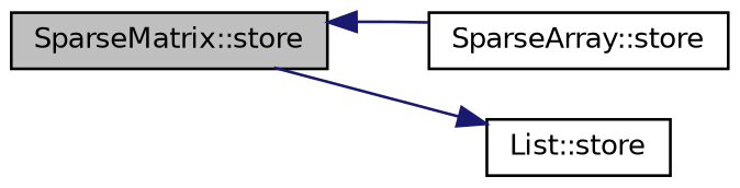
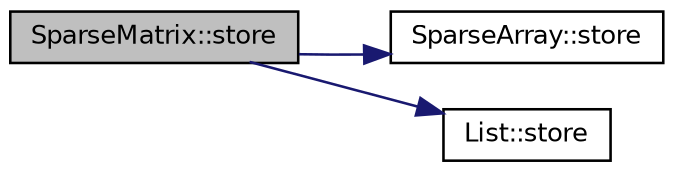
  digraph {
    rankdir=LR
    node [color=black fillcolor=white fontname=Helvetica fontsize=10 shape=record style=filled]
    edge [color=midnightblue fontname=Helvetica fontsize=10 labelfontname=Helvetica labelfontsize=10 style=solid]
    n1 [fillcolor=grey75 fontcolor=black height=0.2 label="SparseMatrix::store" width=0.4]
    n2 [height=0.2 label="SparseArray::store" width=0.4]
    n3 [height=0.2 label="List::store" width=0.4]
-   n2 -> n1
+   n1 -> n2
    n1 -> n3
  }
